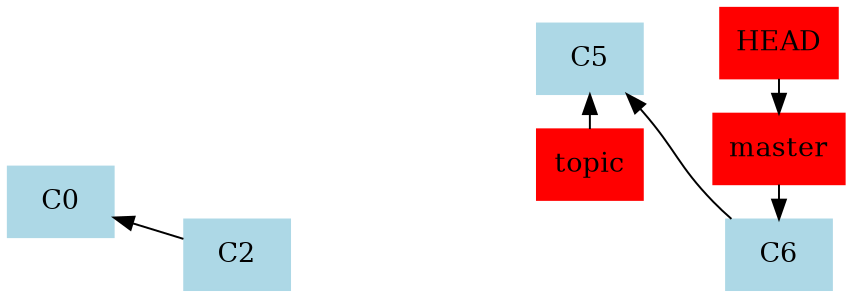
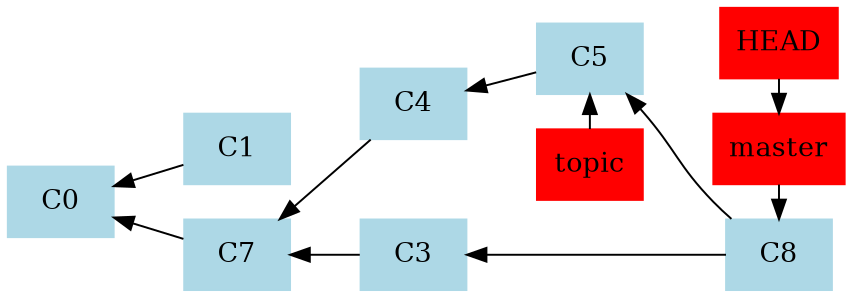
  digraph {
    rankdir=RL
    node [color=lightblue shape=box style=filled]
    C5
    topic [color=red]
-   C6
+   C6 [label=C8]
    HEAD [color=red]
    master [color=red]
+   C4
+   C3
+   C1
    C0
-   C2
+   C2 [label=C7]
    subgraph sub_1 {
      rank=same
      C5
      topic
    }
    subgraph sub_2 {
      rank=same
      C6
      HEAD
      master
    }
    C5 -> topic [dir=back]
+   C5 -> C4
    C6 -> C5
+   C6 -> C3 [weight=2]
    HEAD -> master
    master -> C6
+   C4 -> C2
+   C3 -> C2 [weight=2]
+   C1 -> C0
    C2 -> C0
  }
